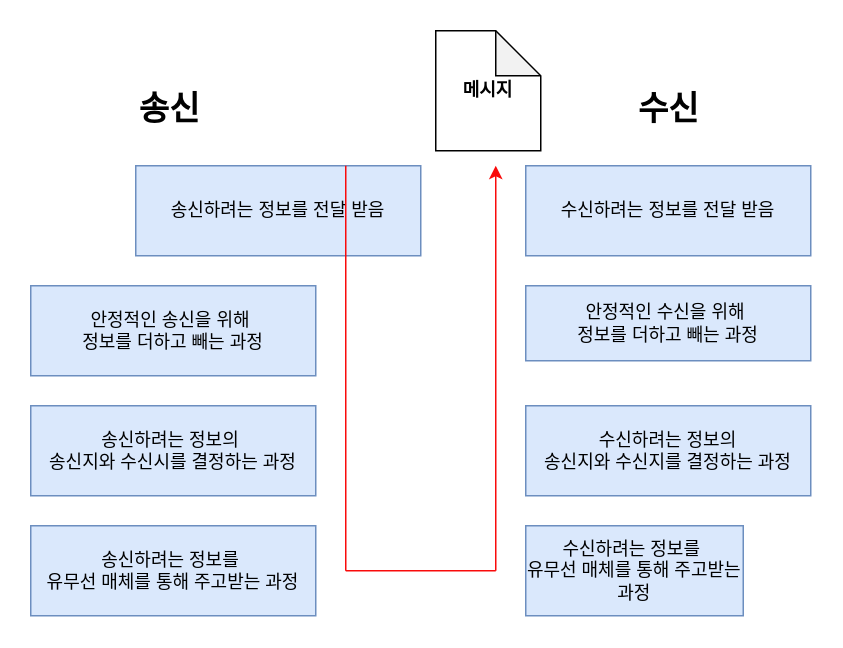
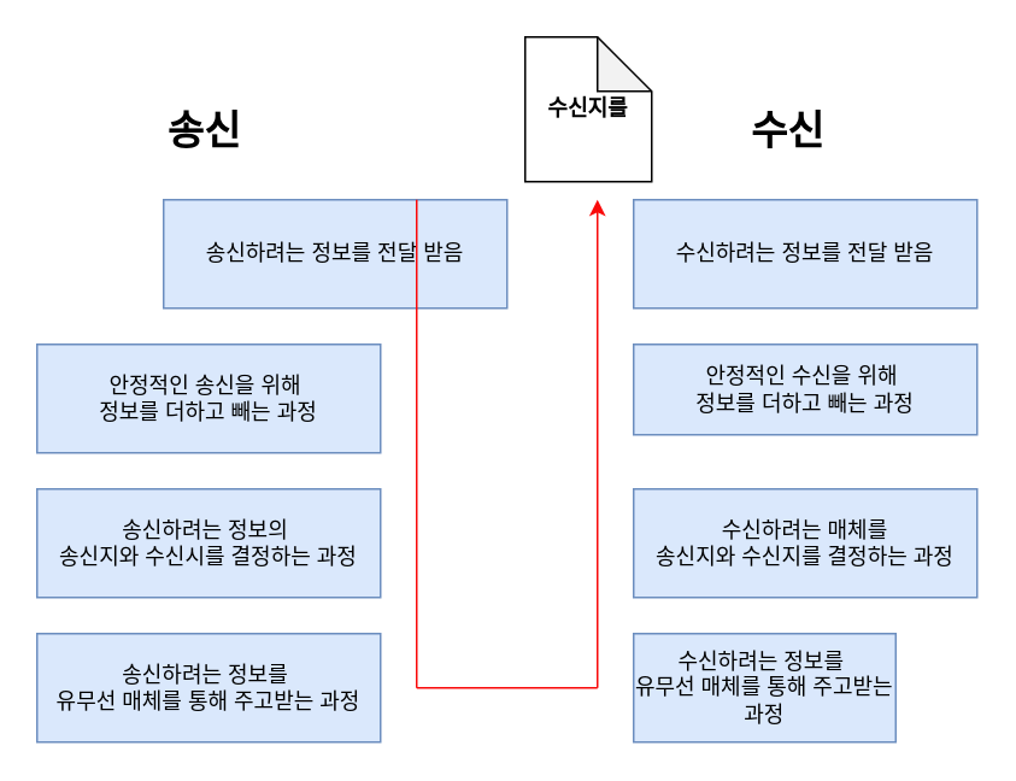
  <mxCell id="0" />
  <mxCell id="1" parent="0" />
  <mxCell id="2" value="송신하려는 정보를 전달 받음" style="rounded=0;whiteSpace=wrap;html=1;fillColor=#dae8fc;strokeColor=#6c8ebf;" vertex="1" parent="1"><mxGeometry x="90" y="110" width="190" height="60" as="geometry" /></mxCell>
  <mxCell id="3" value="안정적인 송신을 위해&amp;nbsp;&lt;div&gt;정보를 더하고 빼는 과정&lt;/div&gt;" style="rounded=0;whiteSpace=wrap;html=1;fillColor=#dae8fc;strokeColor=#6c8ebf;" vertex="1" parent="1"><mxGeometry x="20" y="190" width="190" height="60" as="geometry" /></mxCell>
  <mxCell id="4" value="송신하려는 정보의&amp;nbsp;&lt;div&gt;송신지와 수신시를 결정하는 과정&lt;/div&gt;" style="rounded=0;whiteSpace=wrap;html=1;fillColor=#dae8fc;strokeColor=#6c8ebf;" vertex="1" parent="1"><mxGeometry x="20" y="270" width="190" height="60" as="geometry" /></mxCell>
  <mxCell id="5" value="송신하려는 정보를&amp;nbsp;&lt;div&gt;유무선 매체를 통해 주고받는 과정&lt;/div&gt;" style="rounded=0;whiteSpace=wrap;html=1;fillColor=#dae8fc;strokeColor=#6c8ebf;" vertex="1" parent="1"><mxGeometry x="20" y="350" width="190" height="60" as="geometry" /></mxCell>
  <mxCell id="6" value="수신하려는 정보를&amp;nbsp;&lt;div&gt;유무선 매체를 통해 주고받는 과정&lt;/div&gt;" style="rounded=0;whiteSpace=wrap;html=1;fillColor=#dae8fc;strokeColor=#6c8ebf;" vertex="1" parent="1"><mxGeometry x="350" y="350" width="145" height="60" as="geometry" /></mxCell>
- <mxCell id="7" value="수신하려는 정보의&lt;div&gt;송신지와 수신지를 결정하는 과정&lt;/div&gt;" style="rounded=0;whiteSpace=wrap;html=1;fillColor=#dae8fc;strokeColor=#6c8ebf;" vertex="1" parent="1"><mxGeometry x="350" y="270" width="190" height="60" as="geometry" /></mxCell>
+ <mxCell id="7" value="수신하려는 매체를&lt;div&gt;송신지와 수신지를 결정하는 과정&lt;/div&gt;" style="rounded=0;whiteSpace=wrap;html=1;fillColor=#dae8fc;strokeColor=#6c8ebf;" vertex="1" parent="1"><mxGeometry x="350" y="270" width="190" height="60" as="geometry" /></mxCell>
  <mxCell id="8" value="안정적인 수신을 위해&amp;nbsp;&lt;div&gt;정보를 더하고 빼는 과정&lt;/div&gt;" style="rounded=0;whiteSpace=wrap;html=1;fillColor=#dae8fc;strokeColor=#6c8ebf;" vertex="1" parent="1"><mxGeometry x="350" y="190" width="190" height="50" as="geometry" /></mxCell>
  <mxCell id="9" value="수신하려는 정보를 전달 받음" style="rounded=0;whiteSpace=wrap;html=1;fillColor=#dae8fc;strokeColor=#6c8ebf;" vertex="1" parent="1"><mxGeometry x="350" y="110" width="190" height="60" as="geometry" /></mxCell>
  <mxCell id="10" value="&lt;font face=&quot;Comic Sans MS&quot; style=&quot;font-size: 22px;&quot;&gt;&lt;b&gt;송신&amp;nbsp;&lt;/b&gt;&lt;/font&gt;" style="text;html=1;align=center;verticalAlign=middle;resizable=0;points=[];autosize=1;strokeColor=none;fillColor=none;" vertex="1" parent="1"><mxGeometry x="75" y="53" width="80" height="40" as="geometry" /></mxCell>
- <mxCell id="11" value="&lt;font face=&quot;Comic Sans MS&quot; style=&quot;font-size: 22px;&quot;&gt;&lt;b&gt;수신&lt;/b&gt;&lt;/font&gt;" style="text;html=1;align=center;verticalAlign=middle;resizable=0;points=[];autosize=1;strokeColor=none;fillColor=none;" vertex="1" parent="1"><mxGeometry x="410" y="53" width="70" height="40" as="geometry" /></mxCell>
+ <mxCell id="11" value="&lt;font face=&quot;Comic Sans MS&quot; style=&quot;font-size: 22px;&quot;&gt;&lt;b&gt;수신&lt;/b&gt;&lt;/font&gt;" style="text;html=1;align=center;verticalAlign=middle;resizable=0;points=[];autosize=1;strokeColor=none;fillColor=none;" vertex="1" parent="1"><mxGeometry x="400" y="53" width="70" height="40" as="geometry" /></mxCell>
  <mxCell id="12" value="" style="endArrow=none;html=1;rounded=0;strokeColor=#f90b0b;" edge="1" parent="1"><mxGeometry width="50" height="50" relative="1" as="geometry"><mxPoint x="230" y="380" as="sourcePoint" /><mxPoint x="230" y="110" as="targetPoint" /></mxGeometry></mxCell>
  <mxCell id="13" value="" style="endArrow=none;html=1;rounded=0;strokeColor=#f90b0b;" edge="1" parent="1"><mxGeometry width="50" height="50" relative="1" as="geometry"><mxPoint x="330" y="380" as="sourcePoint" /><mxPoint x="230" y="380" as="targetPoint" /></mxGeometry></mxCell>
  <mxCell id="14" value="" style="endArrow=classic;html=1;rounded=0;strokeColor=#f90b0b;" edge="1" parent="1"><mxGeometry width="50" height="50" relative="1" as="geometry"><mxPoint x="330" y="380" as="sourcePoint" /><mxPoint x="330" y="110" as="targetPoint" /></mxGeometry></mxCell>
- <mxCell id="15" value="&lt;b&gt;&lt;font face=&quot;Comic Sans MS&quot;&gt;메시지&lt;/font&gt;&lt;/b&gt;" style="shape=note;whiteSpace=wrap;html=1;backgroundOutline=1;darkOpacity=0.05;" vertex="1" parent="1"><mxGeometry x="290" y="20" width="70" height="80" as="geometry" /></mxCell>
+ <mxCell id="15" value="&lt;b&gt;&lt;font face=&quot;Comic Sans MS&quot;&gt;수신지를&lt;/font&gt;&lt;/b&gt;" style="shape=note;whiteSpace=wrap;html=1;backgroundOutline=1;darkOpacity=0.05;" vertex="1" parent="1"><mxGeometry x="290" y="20" width="70" height="80" as="geometry" /></mxCell>
